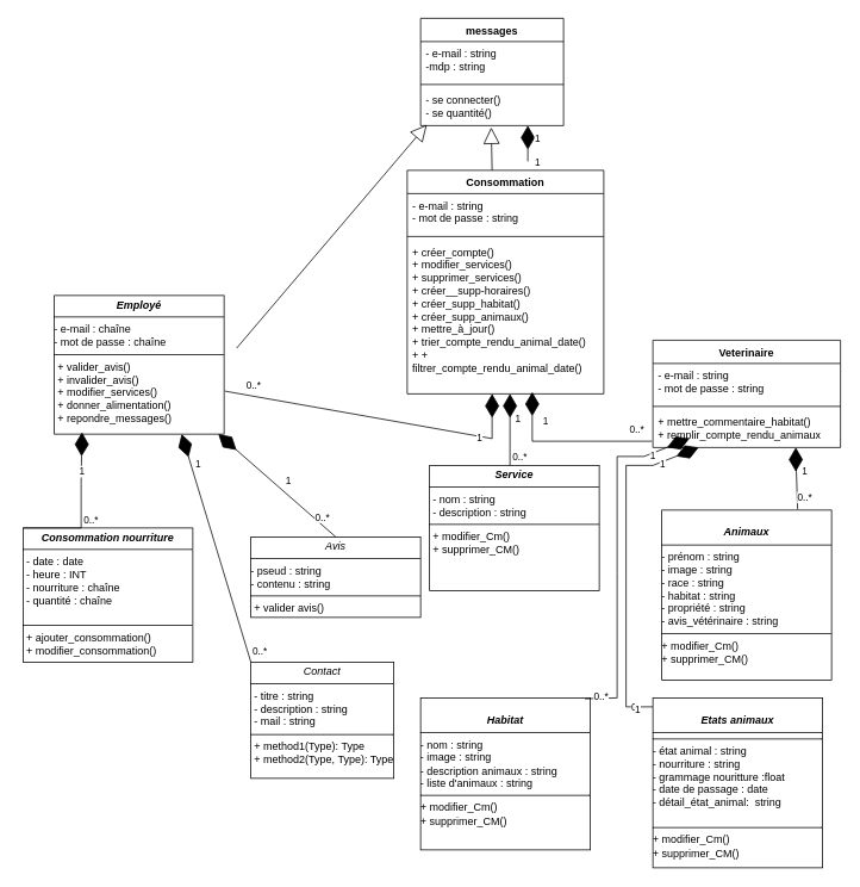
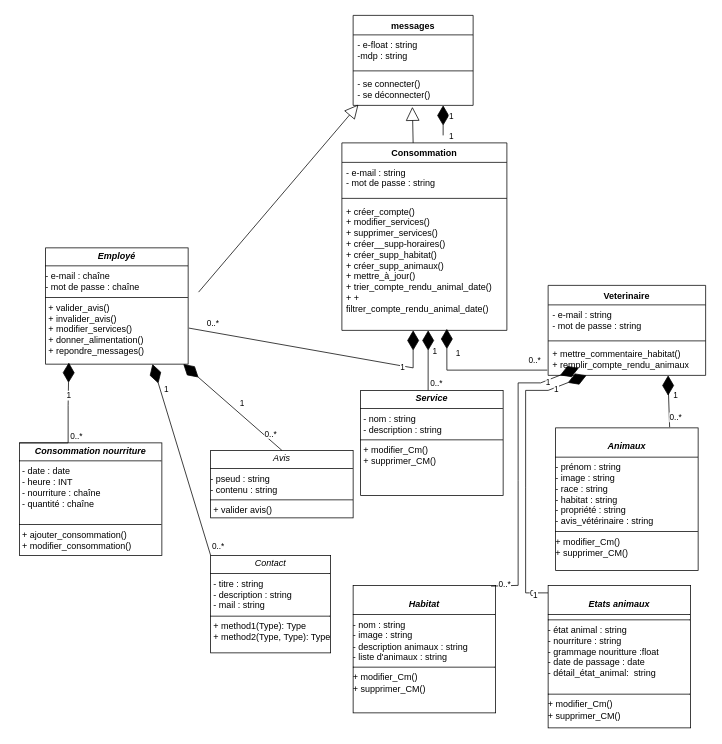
  <mxCell id="0" />
  <mxCell id="1" parent="0" />
  <mxCell id="2" value="messages" style="swimlane;fontStyle=1;align=center;verticalAlign=top;childLayout=stackLayout;horizontal=1;startSize=26;horizontalStack=0;resizeParent=1;resizeParentMax=0;resizeLast=0;collapsible=1;marginBottom=0;whiteSpace=wrap;html=1;" vertex="1" parent="1"><mxGeometry x="465" y="20" width="160" height="120" as="geometry" /></mxCell>
- <mxCell id="3" value="&lt;div&gt;- e-mail : string&lt;br&gt;&lt;/div&gt;&lt;div&gt;-mdp : string&lt;br&gt;&lt;/div&gt;" style="text;strokeColor=none;fillColor=none;align=left;verticalAlign=top;spacingLeft=4;spacingRight=4;overflow=hidden;rotatable=0;points=[[0,0.5],[1,0.5]];portConstraint=eastwest;whiteSpace=wrap;html=1;" vertex="1" parent="2"><mxGeometry y="26" width="160" height="44" as="geometry" /></mxCell>
+ <mxCell id="3" value="&lt;div&gt;- e-float : string&lt;br&gt;&lt;/div&gt;&lt;div&gt;-mdp : string&lt;br&gt;&lt;/div&gt;" style="text;strokeColor=none;fillColor=none;align=left;verticalAlign=top;spacingLeft=4;spacingRight=4;overflow=hidden;rotatable=0;points=[[0,0.5],[1,0.5]];portConstraint=eastwest;whiteSpace=wrap;html=1;" vertex="1" parent="2"><mxGeometry y="26" width="160" height="44" as="geometry" /></mxCell>
  <mxCell id="4" value="" style="line;strokeWidth=1;fillColor=none;align=left;verticalAlign=middle;spacingTop=-1;spacingLeft=3;spacingRight=3;rotatable=0;labelPosition=right;points=[];portConstraint=eastwest;strokeColor=inherit;" vertex="1" parent="2"><mxGeometry y="70" width="160" height="8" as="geometry" /></mxCell>
- <mxCell id="5" value="&lt;div&gt;- se connecter()&lt;/div&gt;&lt;div&gt;- se quantité()&lt;br&gt;&lt;/div&gt;" style="text;strokeColor=none;fillColor=none;align=left;verticalAlign=top;spacingLeft=4;spacingRight=4;overflow=hidden;rotatable=0;points=[[0,0.5],[1,0.5]];portConstraint=eastwest;whiteSpace=wrap;html=1;" vertex="1" parent="2"><mxGeometry y="78" width="160" height="42" as="geometry" /></mxCell>
+ <mxCell id="5" value="&lt;div&gt;- se connecter()&lt;/div&gt;&lt;div&gt;- se déconnecter()&lt;br&gt;&lt;/div&gt;" style="text;strokeColor=none;fillColor=none;align=left;verticalAlign=top;spacingLeft=4;spacingRight=4;overflow=hidden;rotatable=0;points=[[0,0.5],[1,0.5]];portConstraint=eastwest;whiteSpace=wrap;html=1;" vertex="1" parent="2"><mxGeometry y="78" width="160" height="42" as="geometry" /></mxCell>
  <mxCell id="6" value="" style="endArrow=diamondThin;endFill=1;endSize=24;html=1;rounded=0;entryX=0.536;entryY=1.023;entryDx=0;entryDy=0;entryPerimeter=0;" edge="1" parent="2"><mxGeometry width="160" relative="1" as="geometry"><mxPoint x="120" y="160" as="sourcePoint" /><mxPoint x="120" y="120" as="targetPoint" /></mxGeometry></mxCell>
  <mxCell id="7" value="1" style="edgeLabel;html=1;align=center;verticalAlign=middle;resizable=0;points=[];" vertex="1" connectable="0" parent="6"><mxGeometry x="0.325" relative="1" as="geometry"><mxPoint x="10" as="offset" /></mxGeometry></mxCell>
  <mxCell id="8" value="1" style="edgeLabel;html=1;align=center;verticalAlign=middle;resizable=0;points=[];" vertex="1" connectable="0" parent="6"><mxGeometry x="-0.744" y="2" relative="1" as="geometry"><mxPoint x="12" y="5" as="offset" /></mxGeometry></mxCell>
  <mxCell id="9" value="Veterinaire" style="swimlane;fontStyle=1;align=center;verticalAlign=top;childLayout=stackLayout;horizontal=1;startSize=26;horizontalStack=0;resizeParent=1;resizeParentMax=0;resizeLast=0;collapsible=1;marginBottom=0;whiteSpace=wrap;html=1;" vertex="1" parent="1"><mxGeometry x="725" y="380" width="210" height="120" as="geometry" /></mxCell>
  <mxCell id="10" value="&lt;div&gt;- e-mail : string&lt;/div&gt;&lt;div&gt;- mot de passe : string&lt;/div&gt;" style="text;strokeColor=none;fillColor=none;align=left;verticalAlign=top;spacingLeft=4;spacingRight=4;overflow=hidden;rotatable=0;points=[[0,0.5],[1,0.5]];portConstraint=eastwest;whiteSpace=wrap;html=1;" vertex="1" parent="9"><mxGeometry y="26" width="210" height="44" as="geometry" /></mxCell>
  <mxCell id="11" value="" style="line;strokeWidth=1;fillColor=none;align=left;verticalAlign=middle;spacingTop=-1;spacingLeft=3;spacingRight=3;rotatable=0;labelPosition=right;points=[];portConstraint=eastwest;strokeColor=inherit;" vertex="1" parent="9"><mxGeometry y="70" width="210" height="8" as="geometry" /></mxCell>
  <mxCell id="12" value="&lt;div&gt;+ mettre_commentaire_habitat()&lt;/div&gt;&lt;div&gt;+ remplir_compte_rendu_animaux&lt;br&gt;&lt;/div&gt;&lt;div&gt;&lt;br&gt;&lt;/div&gt;&lt;div&gt;&lt;br&gt;&lt;/div&gt;" style="text;strokeColor=none;fillColor=none;align=left;verticalAlign=top;spacingLeft=4;spacingRight=4;overflow=hidden;rotatable=0;points=[[0,0.5],[1,0.5]];portConstraint=eastwest;whiteSpace=wrap;html=1;" vertex="1" parent="9"><mxGeometry y="78" width="210" height="42" as="geometry" /></mxCell>
  <mxCell id="13" value="Consommation" style="swimlane;fontStyle=1;align=center;verticalAlign=top;childLayout=stackLayout;horizontal=1;startSize=26;horizontalStack=0;resizeParent=1;resizeParentMax=0;resizeLast=0;collapsible=1;marginBottom=0;whiteSpace=wrap;html=1;" vertex="1" parent="1"><mxGeometry x="450" y="190" width="220" height="250" as="geometry" /></mxCell>
  <mxCell id="14" value="&lt;div&gt;- e-mail : string&lt;/div&gt;&lt;div&gt;- mot de passe : string&lt;/div&gt;" style="text;strokeColor=none;fillColor=none;align=left;verticalAlign=top;spacingLeft=4;spacingRight=4;overflow=hidden;rotatable=0;points=[[0,0.5],[1,0.5]];portConstraint=eastwest;whiteSpace=wrap;html=1;" vertex="1" parent="13"><mxGeometry y="26" width="220" height="44" as="geometry" /></mxCell>
  <mxCell id="15" value="" style="line;strokeWidth=1;fillColor=none;align=left;verticalAlign=middle;spacingTop=-1;spacingLeft=3;spacingRight=3;rotatable=0;labelPosition=right;points=[];portConstraint=eastwest;strokeColor=inherit;" vertex="1" parent="13"><mxGeometry y="70" width="220" height="8" as="geometry" /></mxCell>
  <mxCell id="16" value="&lt;div&gt;+ créer_compte()&lt;/div&gt;&lt;div&gt;+ modifier_services()&lt;/div&gt;&lt;div&gt;+ supprimer_services()&lt;/div&gt;&lt;div&gt;+ créer__supp-horaires()&lt;/div&gt;&lt;div&gt;+ créer_supp_habitat()&lt;/div&gt;&lt;div&gt;+ créer_supp_animaux()&lt;br&gt;&lt;/div&gt;&lt;div&gt;+ mettre_à_jour()&lt;/div&gt;&lt;div&gt;+ trier_compte_rendu_animal_date()&lt;/div&gt;&lt;div&gt;+ + filtrer_compte_rendu_animal_date()&lt;br&gt;&lt;/div&gt;&lt;div&gt;&lt;br&gt;&lt;/div&gt;&lt;div&gt;&lt;br&gt;&lt;/div&gt;&lt;div&gt;&lt;br&gt;&lt;/div&gt;&lt;div&gt;&lt;br&gt;&lt;/div&gt;" style="text;strokeColor=none;fillColor=none;align=left;verticalAlign=top;spacingLeft=4;spacingRight=4;overflow=hidden;rotatable=0;points=[[0,0.5],[1,0.5]];portConstraint=eastwest;whiteSpace=wrap;html=1;" vertex="1" parent="13"><mxGeometry y="78" width="220" height="172" as="geometry" /></mxCell>
  <mxCell id="17" value="" style="endArrow=block;endSize=16;endFill=0;html=1;rounded=0;entryX=0.494;entryY=1.048;entryDx=0;entryDy=0;entryPerimeter=0;" edge="1" parent="1" target="5"><mxGeometry width="160" relative="1" as="geometry"><mxPoint x="545" y="190" as="sourcePoint" /><mxPoint x="550" y="350" as="targetPoint" /><Array as="points" /></mxGeometry></mxCell>
  <mxCell id="18" value="" style="endArrow=block;endSize=16;endFill=0;html=1;rounded=0;entryX=0.044;entryY=0.976;entryDx=0;entryDy=0;entryPerimeter=0;" edge="1" parent="1" target="5"><mxGeometry width="160" relative="1" as="geometry"><mxPoint x="258.92" y="389" as="sourcePoint" /><mxPoint x="455" y="347.984" as="targetPoint" /><Array as="points" /></mxGeometry></mxCell>
  <mxCell id="19" value="&lt;p style=&quot;margin:0px;margin-top:4px;text-align:center;&quot;&gt;&lt;b&gt;&lt;i&gt;Service&lt;/i&gt;&lt;/b&gt;&lt;br&gt;&lt;/p&gt;&lt;hr size=&quot;1&quot; style=&quot;border-style:solid;&quot;&gt;&lt;p style=&quot;margin:0px;margin-left:4px;&quot;&gt;- nom : string&lt;br&gt;- description : string&lt;/p&gt;&lt;hr size=&quot;1&quot; style=&quot;border-style:solid;&quot;&gt;&lt;p style=&quot;margin:0px;margin-left:4px;&quot;&gt;+ modifier_Cm()&lt;/p&gt;&lt;p style=&quot;margin:0px;margin-left:4px;&quot;&gt;+ supprimer_CM()&lt;br&gt;&lt;/p&gt;" style="verticalAlign=top;align=left;overflow=fill;html=1;whiteSpace=wrap;" vertex="1" parent="1"><mxGeometry x="475" y="520" width="190" height="140" as="geometry" /></mxCell>
  <mxCell id="20" value="&lt;span style=&quot;white-space: pre;&quot;&gt;&#09;&lt;/span&gt;&lt;span style=&quot;white-space: pre;&quot;&gt;&#09;&lt;/span&gt;&lt;p style=&quot;margin:0px;margin-top:4px;text-align:center;&quot;&gt;&lt;b&gt;&lt;i&gt;Habitat&lt;/i&gt;&lt;/b&gt;&lt;br&gt;&lt;/p&gt;&lt;hr size=&quot;1&quot; style=&quot;border-style:solid;&quot;&gt;&lt;div&gt;- nom : string&lt;/div&gt;&lt;div&gt;- image : string&lt;br&gt;&lt;/div&gt;&lt;div&gt;- description animaux : string&lt;/div&gt;&lt;div&gt;- liste d'animaux : string&lt;/div&gt;&lt;hr size=&quot;1&quot; style=&quot;border-style:solid;&quot;&gt;&lt;div&gt;+ modifier_Cm()&lt;/div&gt;&lt;div&gt;+ supprimer_CM()&lt;/div&gt;" style="verticalAlign=top;align=left;overflow=fill;html=1;whiteSpace=wrap;" vertex="1" parent="1"><mxGeometry x="465" y="780" width="190" height="170" as="geometry" /></mxCell>
  <mxCell id="21" value="&lt;span style=&quot;white-space: pre;&quot;&gt;&#09;&lt;/span&gt;&lt;span style=&quot;white-space: pre;&quot;&gt;&#09;&lt;/span&gt;&lt;p style=&quot;margin:0px;margin-top:4px;text-align:center;&quot;&gt;&lt;b&gt;&lt;i&gt;Animaux&lt;/i&gt;&lt;/b&gt;&lt;br&gt;&lt;/p&gt;&lt;hr size=&quot;1&quot; style=&quot;border-style:solid;&quot;&gt;&lt;div&gt;- prénom : string&lt;/div&gt;&lt;div&gt;- image : string&lt;/div&gt;&lt;div&gt;- race : string&lt;/div&gt;&lt;div&gt;- habitat : string&lt;/div&gt;&lt;div&gt;- propriété : string&lt;/div&gt;&lt;div&gt;- avis_vétérinaire : string&lt;/div&gt;&lt;hr size=&quot;1&quot; style=&quot;border-style:solid;&quot;&gt;&lt;div&gt;+ modifier_Cm()&lt;/div&gt;&lt;div&gt;+ supprimer_CM()&lt;/div&gt;" style="verticalAlign=top;align=left;overflow=fill;html=1;whiteSpace=wrap;" vertex="1" parent="1"><mxGeometry x="735" y="570" width="190" height="190" as="geometry" /></mxCell>
  <mxCell id="22" value="&lt;p style=&quot;margin:0px;margin-top:4px;text-align:center;&quot;&gt;&lt;i&gt;Avis&lt;/i&gt;&lt;br&gt;&lt;/p&gt;&lt;hr size=&quot;1&quot; style=&quot;border-style:solid;&quot;&gt;&lt;div&gt;- pseud : string&lt;/div&gt;&lt;div&gt;- contenu : string&lt;/div&gt;&lt;hr size=&quot;1&quot; style=&quot;border-style:solid;&quot;&gt;&lt;p style=&quot;margin:0px;margin-left:4px;&quot;&gt;+ valider avis()&lt;br&gt;&lt;/p&gt;" style="verticalAlign=top;align=left;overflow=fill;html=1;whiteSpace=wrap;" vertex="1" parent="1"><mxGeometry x="275" y="600" width="190" height="90" as="geometry" /></mxCell>
  <mxCell id="23" value="&lt;p style=&quot;margin:0px;margin-top:4px;text-align:center;&quot;&gt;&lt;i&gt;&lt;b&gt;Employé&lt;/b&gt;&lt;/i&gt;&lt;br&gt;&lt;/p&gt;&lt;hr size=&quot;1&quot; style=&quot;border-style:solid;&quot;&gt;&lt;div&gt;- e-mail : chaîne&lt;/div&gt;&lt;div&gt;- mot de passe : chaîne&lt;/div&gt;&lt;hr size=&quot;1&quot; style=&quot;border-style:solid;&quot;&gt;&lt;p style=&quot;margin:0px;margin-left:4px;&quot;&gt;+ valider_avis()&lt;/p&gt;&lt;p style=&quot;margin:0px;margin-left:4px;&quot;&gt;+ invalider_avis()&lt;br&gt;&lt;/p&gt;&lt;p style=&quot;margin:0px;margin-left:4px;&quot;&gt;+ modifier_services()&lt;/p&gt;&lt;p style=&quot;margin:0px;margin-left:4px;&quot;&gt;+ donner_alimentation()&lt;/p&gt;&lt;p style=&quot;margin:0px;margin-left:4px;&quot;&gt;+ repondre_messages()&lt;br&gt;&lt;/p&gt;" style="verticalAlign=top;align=left;overflow=fill;html=1;whiteSpace=wrap;" vertex="1" parent="1"><mxGeometry x="55" y="330" width="190" height="155" as="geometry" /></mxCell>
  <mxCell id="24" value="&lt;p style=&quot;margin:0px;margin-top:4px;text-align:center;&quot;&gt;&lt;i&gt;&lt;b&gt;Consommation nourriture&lt;/b&gt;&lt;/i&gt;&lt;br&gt;&lt;/p&gt;&lt;hr size=&quot;1&quot; style=&quot;border-style:solid;&quot;&gt;&lt;p style=&quot;margin:0px;margin-left:4px;&quot;&gt;- date : date&lt;br&gt;&lt;/p&gt;&lt;p style=&quot;margin:0px;margin-left:4px;&quot;&gt;- heure : INT&lt;br&gt;&lt;/p&gt;&lt;p style=&quot;margin:0px;margin-left:4px;&quot;&gt;- nourriture : chaîne&lt;/p&gt;&lt;p style=&quot;margin:0px;margin-left:4px;&quot;&gt;- quantité : chaîne&lt;/p&gt;&lt;p style=&quot;margin:0px;margin-left:4px;&quot;&gt;&lt;br&gt;&lt;/p&gt;&lt;hr size=&quot;1&quot; style=&quot;border-style:solid;&quot;&gt;&lt;p style=&quot;margin:0px;margin-left:4px;&quot;&gt;+ ajouter_consommation()&lt;/p&gt;&lt;p style=&quot;margin:0px;margin-left:4px;&quot;&gt;+ modifier_consommation()&lt;br&gt;&lt;/p&gt;" style="verticalAlign=top;align=left;overflow=fill;html=1;whiteSpace=wrap;" vertex="1" parent="1"><mxGeometry x="20" y="590" width="190" height="150" as="geometry" /></mxCell>
  <mxCell id="25" value="&lt;p style=&quot;margin:0px;margin-top:4px;text-align:center;&quot;&gt;&lt;i&gt;Contact&lt;/i&gt;&lt;br&gt;&lt;/p&gt;&lt;hr size=&quot;1&quot; style=&quot;border-style:solid;&quot;&gt;&lt;p style=&quot;margin:0px;margin-left:4px;&quot;&gt;- titre :&amp;nbsp;string&lt;/p&gt;&lt;p style=&quot;margin:0px;margin-left:4px;&quot;&gt;- description : string&lt;/p&gt;&lt;p style=&quot;margin:0px;margin-left:4px;&quot;&gt;- mail : string&lt;/p&gt;&lt;hr size=&quot;1&quot; style=&quot;border-style:solid;&quot;&gt;&lt;p style=&quot;margin:0px;margin-left:4px;&quot;&gt;+ method1(Type): Type&lt;br&gt;+ method2(Type, Type): Type&lt;/p&gt;" style="verticalAlign=top;align=left;overflow=fill;html=1;whiteSpace=wrap;" vertex="1" parent="1"><mxGeometry x="275" y="740" width="160" height="130" as="geometry" /></mxCell>
  <mxCell id="26" value="" style="endArrow=diamondThin;endFill=1;endSize=24;html=1;rounded=0;exitX=0.5;exitY=0;exitDx=0;exitDy=0;" edge="1" parent="1" source="22" target="23"><mxGeometry width="160" relative="1" as="geometry"><mxPoint x="305" y="592" as="sourcePoint" /><mxPoint x="308.04" y="540" as="targetPoint" /></mxGeometry></mxCell>
  <mxCell id="27" value="1" style="edgeLabel;html=1;align=center;verticalAlign=middle;resizable=0;points=[];" vertex="1" connectable="0" parent="26"><mxGeometry x="0.028" y="-5" relative="1" as="geometry"><mxPoint x="11" as="offset" /></mxGeometry></mxCell>
  <mxCell id="28" value="0..*" style="edgeLabel;html=1;align=center;verticalAlign=middle;resizable=0;points=[];" vertex="1" connectable="0" parent="26"><mxGeometry x="-0.533" y="1" relative="1" as="geometry"><mxPoint x="16" y="4" as="offset" /></mxGeometry></mxCell>
  <mxCell id="29" value="" style="endArrow=diamondThin;endFill=1;endSize=24;html=1;rounded=0;exitX=0;exitY=0;exitDx=0;exitDy=0;entryX=0.163;entryY=0.987;entryDx=0;entryDy=0;entryPerimeter=0;" edge="1" parent="1" source="24" target="23"><mxGeometry width="160" relative="1" as="geometry"><mxPoint x="85" y="730" as="sourcePoint" /><mxPoint x="235" y="539" as="targetPoint" /><Array as="points"><mxPoint x="85" y="590" /><mxPoint x="85" y="540" /></Array></mxGeometry></mxCell>
  <mxCell id="30" value="0..*" style="edgeLabel;html=1;align=center;verticalAlign=middle;resizable=0;points=[];" vertex="1" connectable="0" parent="29"><mxGeometry x="-0.419" relative="1" as="geometry"><mxPoint x="25" y="-10" as="offset" /></mxGeometry></mxCell>
  <mxCell id="31" value="1" style="edgeLabel;html=1;align=center;verticalAlign=middle;resizable=0;points=[];" vertex="1" connectable="0" parent="29"><mxGeometry x="0.494" relative="1" as="geometry"><mxPoint as="offset" /></mxGeometry></mxCell>
  <mxCell id="32" value="" style="endArrow=diamondThin;endFill=1;endSize=24;html=1;rounded=0;entryX=0.432;entryY=1;entryDx=0;entryDy=0;exitX=1.005;exitY=0.69;exitDx=0;exitDy=0;exitPerimeter=0;entryPerimeter=0;" edge="1" parent="1" source="23" target="16"><mxGeometry width="160" relative="1" as="geometry"><mxPoint x="495" y="320" as="sourcePoint" /><mxPoint x="655" y="320" as="targetPoint" /><Array as="points"><mxPoint x="545" y="490" /></Array></mxGeometry></mxCell>
  <mxCell id="33" value="0..*" style="edgeLabel;html=1;align=center;verticalAlign=middle;resizable=0;points=[];" vertex="1" connectable="0" parent="32"><mxGeometry x="-0.821" y="-1" relative="1" as="geometry"><mxPoint y="-13" as="offset" /></mxGeometry></mxCell>
  <mxCell id="34" value="1" style="edgeLabel;html=1;align=center;verticalAlign=middle;resizable=0;points=[];" vertex="1" connectable="0" parent="32"><mxGeometry x="0.687" y="1" relative="1" as="geometry"><mxPoint x="-9" as="offset" /></mxGeometry></mxCell>
  <mxCell id="35" value="" style="endArrow=diamondThin;endFill=1;endSize=24;html=1;rounded=0;entryX=0.636;entryY=0.988;entryDx=0;entryDy=0;entryPerimeter=0;exitX=-0.005;exitY=0.833;exitDx=0;exitDy=0;exitPerimeter=0;" edge="1" parent="1" source="12" target="16"><mxGeometry width="160" relative="1" as="geometry"><mxPoint x="675" y="440" as="sourcePoint" /><mxPoint x="565" y="370" as="targetPoint" /><Array as="points"><mxPoint x="590" y="493" /></Array></mxGeometry></mxCell>
  <mxCell id="36" value="0..*" style="edgeLabel;html=1;align=center;verticalAlign=middle;resizable=0;points=[];" vertex="1" connectable="0" parent="35"><mxGeometry x="-0.821" relative="1" as="geometry"><mxPoint y="-13" as="offset" /></mxGeometry></mxCell>
  <mxCell id="37" value="1" style="edgeLabel;html=1;align=center;verticalAlign=middle;resizable=0;points=[];" vertex="1" connectable="0" parent="35"><mxGeometry x="0.661" y="-2" relative="1" as="geometry"><mxPoint x="13" as="offset" /></mxGeometry></mxCell>
  <mxCell id="38" value="" style="endArrow=diamondThin;endFill=1;endSize=24;html=1;rounded=0;entryX=0.523;entryY=1;entryDx=0;entryDy=0;entryPerimeter=0;" edge="1" parent="1" source="19" target="16"><mxGeometry width="160" relative="1" as="geometry"><mxPoint x="495" y="690" as="sourcePoint" /><mxPoint x="655" y="690" as="targetPoint" /><Array as="points"><mxPoint x="565" y="520" /></Array></mxGeometry></mxCell>
  <mxCell id="39" value="1" style="edgeLabel;html=1;align=center;verticalAlign=middle;resizable=0;points=[];" vertex="1" connectable="0" parent="38"><mxGeometry x="0.325" relative="1" as="geometry"><mxPoint x="8" as="offset" /></mxGeometry></mxCell>
  <mxCell id="40" value="0..*" style="edgeLabel;html=1;align=center;verticalAlign=middle;resizable=0;points=[];" vertex="1" connectable="0" parent="38"><mxGeometry x="-0.744" y="2" relative="1" as="geometry"><mxPoint x="12" as="offset" /></mxGeometry></mxCell>
  <mxCell id="41" value="" style="endArrow=diamondThin;endFill=1;endSize=24;html=1;rounded=0;exitX=0;exitY=0;exitDx=0;exitDy=0;" edge="1" parent="1" target="12"><mxGeometry width="160" relative="1" as="geometry"><mxPoint x="725" y="790" as="sourcePoint" /><mxPoint x="715" y="590" as="targetPoint" /><Array as="points"><mxPoint x="695" y="790" /><mxPoint x="695" y="650" /><mxPoint x="695" y="520" /><mxPoint x="725" y="520" /></Array></mxGeometry></mxCell>
  <mxCell id="42" value="0" style="edgeLabel;html=1;align=center;verticalAlign=middle;resizable=0;points=[];" vertex="1" connectable="0" parent="41"><mxGeometry x="-0.886" relative="1" as="geometry"><mxPoint as="offset" /></mxGeometry></mxCell>
  <mxCell id="43" value="1" style="edgeLabel;html=1;align=center;verticalAlign=middle;resizable=0;points=[];" vertex="1" connectable="0" parent="41"><mxGeometry x="0.771" y="-2" relative="1" as="geometry"><mxPoint as="offset" /></mxGeometry></mxCell>
  <mxCell id="44" value="1" style="edgeLabel;html=1;align=center;verticalAlign=middle;resizable=0;points=[];" vertex="1" connectable="0" parent="41"><mxGeometry x="-0.906" y="2" relative="1" as="geometry"><mxPoint as="offset" /></mxGeometry></mxCell>
  <mxCell id="45" value="" style="endArrow=diamondThin;endFill=1;endSize=24;html=1;rounded=0;exitX=0.968;exitY=0.006;exitDx=0;exitDy=0;exitPerimeter=0;" edge="1" parent="1" source="20"><mxGeometry width="160" relative="1" as="geometry"><mxPoint x="715" y="780" as="sourcePoint" /><mxPoint x="766" y="490" as="targetPoint" /><Array as="points"><mxPoint x="685" y="780" /><mxPoint x="685" y="640" /><mxPoint x="685" y="510" /><mxPoint x="715" y="510" /></Array></mxGeometry></mxCell>
  <mxCell id="46" value="0" style="edgeLabel;html=1;align=center;verticalAlign=middle;resizable=0;points=[];" vertex="1" connectable="0" parent="45"><mxGeometry x="-0.886" relative="1" as="geometry"><mxPoint as="offset" /></mxGeometry></mxCell>
  <mxCell id="47" value="1" style="edgeLabel;html=1;align=center;verticalAlign=middle;resizable=0;points=[];" vertex="1" connectable="0" parent="45"><mxGeometry x="0.771" y="-2" relative="1" as="geometry"><mxPoint as="offset" /></mxGeometry></mxCell>
  <mxCell id="48" value="0..*" style="edgeLabel;html=1;align=center;verticalAlign=middle;resizable=0;points=[];" vertex="1" connectable="0" parent="45"><mxGeometry x="-0.906" y="2" relative="1" as="geometry"><mxPoint as="offset" /></mxGeometry></mxCell>
  <mxCell id="49" value="&lt;span style=&quot;white-space: pre;&quot;&gt;&#09;&lt;/span&gt;&lt;span style=&quot;white-space: pre;&quot;&gt;&#09;&lt;/span&gt;&lt;p style=&quot;margin:0px;margin-top:4px;text-align:center;&quot;&gt;&lt;b&gt;&lt;i&gt;Etats animaux&lt;/i&gt;&lt;/b&gt;&lt;/p&gt;&lt;hr size=&quot;1&quot; style=&quot;border-style:solid;&quot;&gt;&lt;div&gt;&lt;hr size=&quot;1&quot; style=&quot;border-style:solid;&quot;&gt;&lt;div&gt;- état animal : string&lt;/div&gt;&lt;div&gt;- nourriture : string&lt;/div&gt;&lt;div&gt;- grammage nouritture :float&lt;br&gt;&lt;/div&gt;&lt;div&gt;- date de passage : date&lt;br&gt;&lt;/div&gt;&lt;div&gt;- détail_état_animal:&amp;nbsp; string&lt;/div&gt;&lt;br&gt;&lt;/div&gt;&lt;hr size=&quot;1&quot; style=&quot;border-style:solid;&quot;&gt;&lt;div&gt;+ modifier_Cm()&lt;/div&gt;&lt;div&gt;+ supprimer_CM()&lt;/div&gt;" style="verticalAlign=top;align=left;overflow=fill;html=1;whiteSpace=wrap;" vertex="1" parent="1"><mxGeometry x="725" y="780" width="190" height="190" as="geometry" /></mxCell>
  <mxCell id="50" value="" style="endArrow=diamondThin;endFill=1;endSize=24;html=1;rounded=0;entryX=0.75;entryY=1;entryDx=0;entryDy=0;exitX=0;exitY=0;exitDx=0;exitDy=0;" edge="1" parent="1" source="25" target="23"><mxGeometry width="160" relative="1" as="geometry"><mxPoint x="215" y="720" as="sourcePoint" /><mxPoint x="375" y="720" as="targetPoint" /></mxGeometry></mxCell>
  <mxCell id="51" value="1" style="edgeLabel;html=1;align=center;verticalAlign=middle;resizable=0;points=[];" vertex="1" connectable="0" parent="50"><mxGeometry x="0.752" y="1" relative="1" as="geometry"><mxPoint x="9" as="offset" /></mxGeometry></mxCell>
  <mxCell id="52" value="0..*" style="edgeLabel;html=1;align=center;verticalAlign=middle;resizable=0;points=[];" vertex="1" connectable="0" parent="50"><mxGeometry x="-0.914" y="-3" relative="1" as="geometry"><mxPoint x="10" y="-1" as="offset" /></mxGeometry></mxCell>
  <mxCell id="53" value="" style="endArrow=diamondThin;endFill=1;endSize=24;html=1;rounded=0;exitX=0.8;exitY=-0.005;exitDx=0;exitDy=0;exitPerimeter=0;" edge="1" parent="1" source="21"><mxGeometry width="160" relative="1" as="geometry"><mxPoint x="945" y="590" as="sourcePoint" /><mxPoint x="885" y="500" as="targetPoint" /><Array as="points"><mxPoint x="885" y="510" /></Array></mxGeometry></mxCell>
  <mxCell id="54" value="0..*" style="edgeLabel;html=1;align=center;verticalAlign=middle;resizable=0;points=[];" vertex="1" connectable="0" parent="53"><mxGeometry x="-0.59" y="4" relative="1" as="geometry"><mxPoint x="12" as="offset" /></mxGeometry></mxCell>
  <mxCell id="55" value="1" style="edgeLabel;html=1;align=center;verticalAlign=middle;resizable=0;points=[];" vertex="1" connectable="0" parent="53"><mxGeometry x="0.247" relative="1" as="geometry"><mxPoint x="9" as="offset" /></mxGeometry></mxCell>
